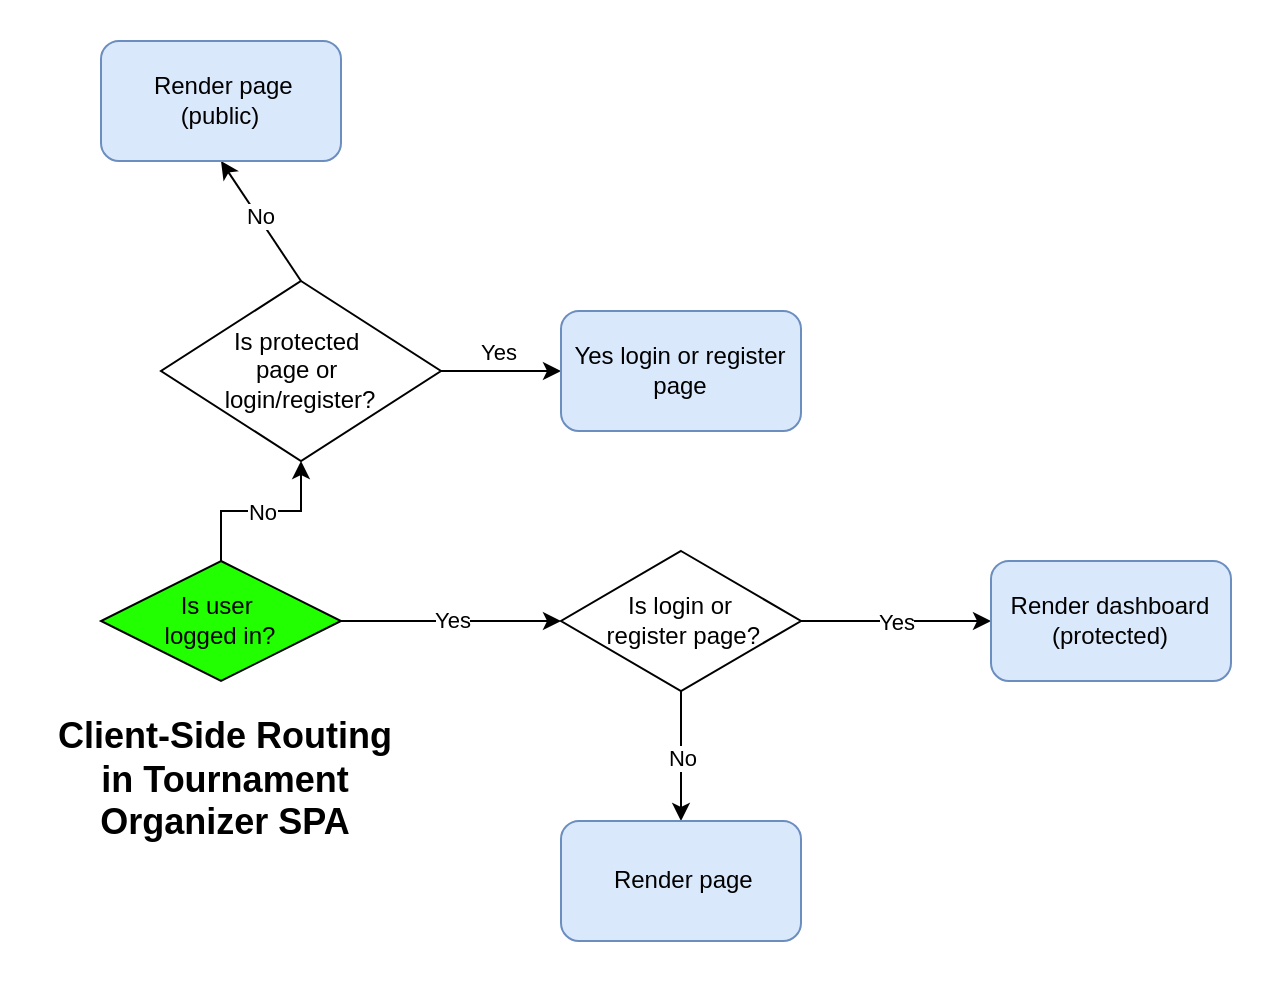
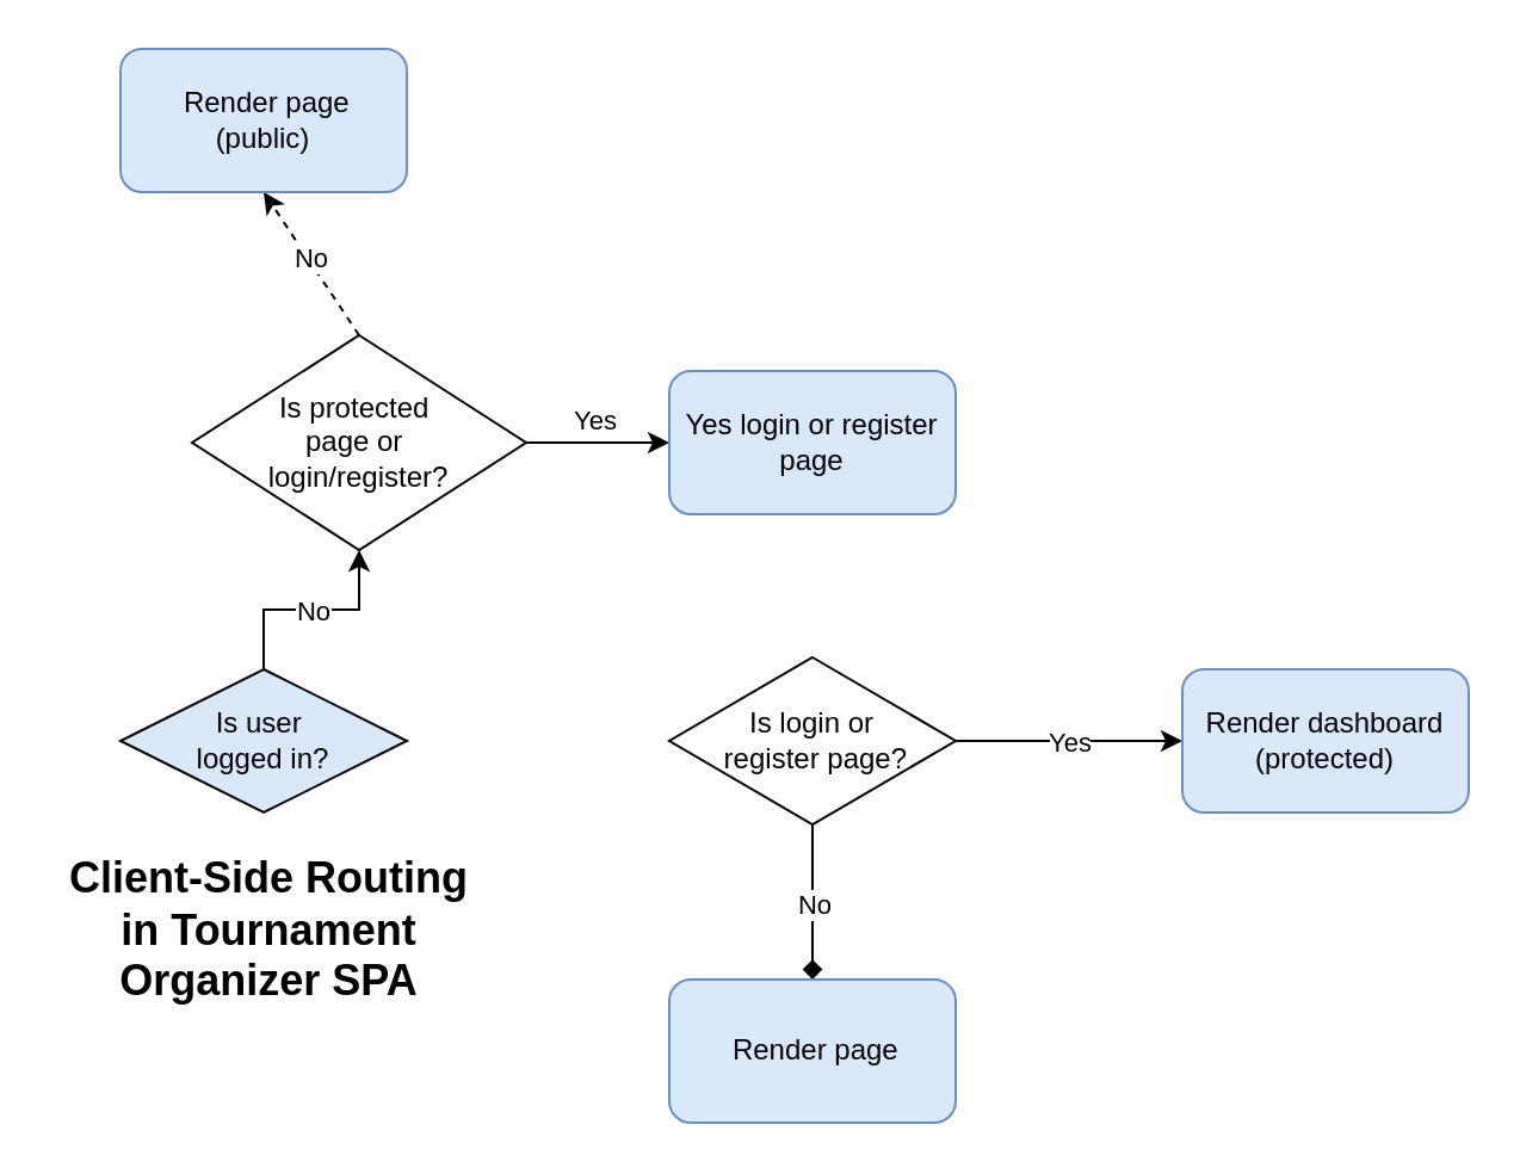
  <mxCell id="0" />
  <mxCell id="1" parent="0" />
  <mxCell id="2" style="edgeStyle=orthogonalEdgeStyle;rounded=0;orthogonalLoop=1;jettySize=auto;html=1;verticalAlign=top;entryX=0.5;entryY=1;entryDx=0;entryDy=0;" parent="1" source="6" target="7" edge="1"><mxGeometry relative="1" as="geometry"><mxPoint x="110" y="230" as="targetPoint" /></mxGeometry></mxCell>
  <mxCell id="3" value="No" style="edgeLabel;html=1;align=center;verticalAlign=middle;resizable=0;points=[];" parent="2" vertex="1" connectable="0"><mxGeometry relative="1" as="geometry"><mxPoint as="offset" /></mxGeometry></mxCell>
- <mxCell id="4" style="edgeStyle=orthogonalEdgeStyle;rounded=0;orthogonalLoop=1;jettySize=auto;html=1;exitX=1;exitY=0.5;exitDx=0;exitDy=0;entryX=0;entryY=0.5;entryDx=0;entryDy=0;" parent="1" source="6" target="18" edge="1"><mxGeometry relative="1" as="geometry" /></mxCell>
- <mxCell id="5" value="Yes" style="edgeLabel;html=1;align=center;verticalAlign=middle;resizable=0;points=[];" parent="4" vertex="1" connectable="0"><mxGeometry x="-0.006" y="1" relative="1" as="geometry"><mxPoint as="offset" /></mxGeometry></mxCell>
- <mxCell id="6" value="Is user&amp;nbsp;&lt;div&gt;logged in?&lt;/div&gt;" style="rhombus;whiteSpace=wrap;html=1;fillColor=#22FF00;" parent="1" vertex="1"><mxGeometry x="50" y="280" width="120" height="60" as="geometry" /></mxCell>
+ <mxCell id="6" value="Is user&amp;nbsp;&lt;div&gt;logged in?&lt;/div&gt;" style="rhombus;whiteSpace=wrap;html=1;fillColor=#dae8fc;" parent="1" vertex="1"><mxGeometry x="50" y="280" width="120" height="60" as="geometry" /></mxCell>
  <mxCell id="7" value="Is&amp;nbsp;&lt;span style=&quot;background-color: initial;&quot;&gt;protected&amp;nbsp;&lt;/span&gt;&lt;div&gt;&lt;span style=&quot;background-color: initial;&quot;&gt;page&amp;nbsp;&lt;/span&gt;&lt;span style=&quot;background-color: initial;&quot;&gt;or&amp;nbsp;&lt;/span&gt;&lt;div&gt;&lt;span style=&quot;background-color: initial;&quot;&gt;login/&lt;/span&gt;&lt;span style=&quot;background-color: initial;&quot;&gt;register?&lt;/span&gt;&lt;/div&gt;&lt;/div&gt;" style="rhombus;whiteSpace=wrap;html=1;" parent="1" vertex="1"><mxGeometry x="80" y="140" width="140" height="90" as="geometry" /></mxCell>
  <mxCell id="8" value="&lt;b&gt;&lt;font style=&quot;font-size: 18px;&quot;&gt;Client-Side Routing in Tournament Organizer SPA&lt;/font&gt;&lt;/b&gt;" style="text;html=1;align=center;verticalAlign=middle;whiteSpace=wrap;rounded=0;" parent="1" vertex="1"><mxGeometry x="20" y="320" width="185" height="140" as="geometry" /></mxCell>
  <mxCell id="9" value="" style="endArrow=classic;html=1;rounded=0;exitX=1;exitY=0.5;exitDx=0;exitDy=0;entryX=0;entryY=0.5;entryDx=0;entryDy=0;" parent="1" source="7" target="21" edge="1"><mxGeometry width="50" height="50" relative="1" as="geometry"><mxPoint x="180" y="175" as="sourcePoint" /><mxPoint x="260" y="175" as="targetPoint" /><Array as="points" /></mxGeometry></mxCell>
  <mxCell id="10" value="&lt;div&gt;&lt;br&gt;&lt;/div&gt;" style="edgeLabel;html=1;align=center;verticalAlign=middle;resizable=0;points=[];" parent="9" vertex="1" connectable="0"><mxGeometry x="-0.011" y="1" relative="1" as="geometry"><mxPoint x="-9" y="-10" as="offset" /></mxGeometry></mxCell>
  <mxCell id="11" value="Yes" style="edgeLabel;html=1;align=center;verticalAlign=middle;resizable=0;points=[];" parent="9" vertex="1" connectable="0"><mxGeometry x="0.113" y="-1" relative="1" as="geometry"><mxPoint x="-5" y="-11" as="offset" /></mxGeometry></mxCell>
- <mxCell id="12" value="" style="endArrow=classic;html=1;rounded=0;entryX=0.5;entryY=1;entryDx=0;entryDy=0;exitX=0.5;exitY=0;exitDx=0;exitDy=0;" parent="1" source="7" target="22" edge="1"><mxGeometry width="50" height="50" relative="1" as="geometry"><mxPoint x="110" y="130" as="sourcePoint" /><mxPoint x="110" y="80" as="targetPoint" /></mxGeometry></mxCell>
+ <mxCell id="12" value="" style="endArrow=classic;html=1;rounded=0;entryX=0.5;entryY=1;entryDx=0;entryDy=0;exitX=0.5;exitY=0;exitDx=0;exitDy=0;dashed=1;" parent="1" source="7" target="22" edge="1"><mxGeometry width="50" height="50" relative="1" as="geometry"><mxPoint x="110" y="130" as="sourcePoint" /><mxPoint x="110" y="80" as="targetPoint" /></mxGeometry></mxCell>
  <mxCell id="13" value="No" style="edgeLabel;html=1;align=center;verticalAlign=middle;resizable=0;points=[];" parent="12" vertex="1" connectable="0"><mxGeometry x="0.062" y="-1" relative="1" as="geometry"><mxPoint as="offset" /></mxGeometry></mxCell>
  <mxCell id="14" style="edgeStyle=orthogonalEdgeStyle;rounded=0;orthogonalLoop=1;jettySize=auto;html=1;exitX=1;exitY=0.5;exitDx=0;exitDy=0;entryX=0;entryY=0.5;entryDx=0;entryDy=0;" parent="1" source="18" edge="1"><mxGeometry relative="1" as="geometry"><mxPoint x="495" y="310" as="targetPoint" /></mxGeometry></mxCell>
  <mxCell id="15" value="Yes" style="edgeLabel;html=1;align=center;verticalAlign=middle;resizable=0;points=[];" parent="14" vertex="1" connectable="0"><mxGeometry relative="1" as="geometry"><mxPoint as="offset" /></mxGeometry></mxCell>
- <mxCell id="16" style="edgeStyle=orthogonalEdgeStyle;rounded=0;orthogonalLoop=1;jettySize=auto;html=1;exitX=0.5;exitY=1;exitDx=0;exitDy=0;entryX=0.5;entryY=0;entryDx=0;entryDy=0;" parent="1" source="18" target="19" edge="1"><mxGeometry relative="1" as="geometry"><mxPoint x="340" y="430" as="targetPoint" /></mxGeometry></mxCell>
+ <mxCell id="16" style="edgeStyle=orthogonalEdgeStyle;rounded=0;orthogonalLoop=1;jettySize=auto;html=1;exitX=0.5;exitY=1;exitDx=0;exitDy=0;entryX=0.5;entryY=0;entryDx=0;entryDy=0;endArrow=diamond;" parent="1" source="18" target="19" edge="1"><mxGeometry relative="1" as="geometry"><mxPoint x="340" y="430" as="targetPoint" /></mxGeometry></mxCell>
  <mxCell id="17" value="No" style="edgeLabel;html=1;align=center;verticalAlign=middle;resizable=0;points=[];" parent="16" vertex="1" connectable="0"><mxGeometry relative="1" as="geometry"><mxPoint as="offset" /></mxGeometry></mxCell>
  <mxCell id="18" value="Is&amp;nbsp;&lt;span style=&quot;background-color: initial;&quot;&gt;login or&lt;/span&gt;&lt;div&gt;&amp;nbsp;register page?&lt;/div&gt;" style="rhombus;whiteSpace=wrap;html=1;horizontal=1;verticalAlign=middle;" parent="1" vertex="1"><mxGeometry x="280" y="275" width="120" height="70" as="geometry" /></mxCell>
  <mxCell id="19" value="&amp;nbsp;Render page" style="rounded=1;whiteSpace=wrap;html=1;fillColor=#dae8fc;strokeColor=#6c8ebf;" parent="1" vertex="1"><mxGeometry x="280" y="410" width="120" height="60" as="geometry" /></mxCell>
  <mxCell id="20" value="Render dashboard (protected)" style="rounded=1;whiteSpace=wrap;html=1;fillColor=#dae8fc;strokeColor=#6c8ebf;" vertex="1" parent="1"><mxGeometry x="495" y="280" width="120" height="60" as="geometry" /></mxCell>
  <mxCell id="21" value="Yes login or register page" style="rounded=1;whiteSpace=wrap;html=1;fillColor=#dae8fc;strokeColor=#6c8ebf;" vertex="1" parent="1"><mxGeometry x="280" y="155" width="120" height="60" as="geometry" /></mxCell>
  <mxCell id="22" value="&amp;nbsp;Render page&lt;div&gt;(public)&lt;/div&gt;" style="rounded=1;whiteSpace=wrap;html=1;fillColor=#dae8fc;strokeColor=#6c8ebf;" vertex="1" parent="1"><mxGeometry x="50" y="20" width="120" height="60" as="geometry" /></mxCell>
